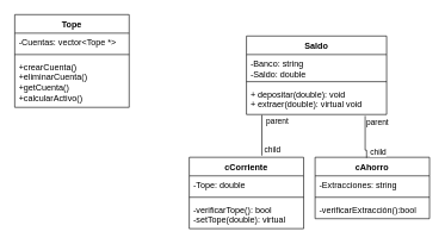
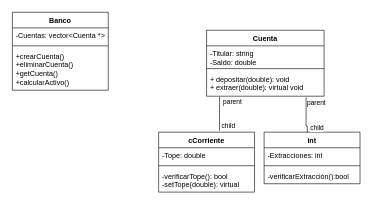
  <mxCell id="0" />
  <mxCell id="1" parent="0" />
- <mxCell id="2" value="Saldo" style="swimlane;fontStyle=1;align=center;verticalAlign=top;childLayout=stackLayout;horizontal=1;startSize=26;horizontalStack=0;resizeParent=1;resizeParentMax=0;resizeLast=0;collapsible=1;marginBottom=0;whiteSpace=wrap;html=1;" vertex="1" parent="1"><mxGeometry x="344" y="50" width="196" height="110" as="geometry" /></mxCell>
- <mxCell id="3" value="-Banco: string&lt;div&gt;-Saldo: double&lt;/div&gt;" style="text;strokeColor=none;fillColor=none;align=left;verticalAlign=top;spacingLeft=4;spacingRight=4;overflow=hidden;rotatable=0;points=[[0,0.5],[1,0.5]];portConstraint=eastwest;whiteSpace=wrap;html=1;" vertex="1" parent="2"><mxGeometry y="26" width="196" height="34" as="geometry" /></mxCell>
+ <mxCell id="2" value="Cuenta" style="swimlane;fontStyle=1;align=center;verticalAlign=top;childLayout=stackLayout;horizontal=1;startSize=26;horizontalStack=0;resizeParent=1;resizeParentMax=0;resizeLast=0;collapsible=1;marginBottom=0;whiteSpace=wrap;html=1;" vertex="1" parent="1"><mxGeometry x="344" y="50" width="196" height="110" as="geometry" /></mxCell>
+ <mxCell id="3" value="-Titular: string&lt;div&gt;-Saldo: double&lt;/div&gt;" style="text;strokeColor=none;fillColor=none;align=left;verticalAlign=top;spacingLeft=4;spacingRight=4;overflow=hidden;rotatable=0;points=[[0,0.5],[1,0.5]];portConstraint=eastwest;whiteSpace=wrap;html=1;" vertex="1" parent="2"><mxGeometry y="26" width="196" height="34" as="geometry" /></mxCell>
  <mxCell id="4" value="" style="line;strokeWidth=1;fillColor=none;align=left;verticalAlign=middle;spacingTop=-1;spacingLeft=3;spacingRight=3;rotatable=0;labelPosition=right;points=[];portConstraint=eastwest;strokeColor=inherit;" vertex="1" parent="2"><mxGeometry y="60" width="196" height="8" as="geometry" /></mxCell>
  <mxCell id="5" value="+ depositar(double): void&lt;div&gt;+ extraer(double): virtual void&lt;/div&gt;" style="text;strokeColor=none;fillColor=none;align=left;verticalAlign=top;spacingLeft=4;spacingRight=4;overflow=hidden;rotatable=0;points=[[0,0.5],[1,0.5]];portConstraint=eastwest;whiteSpace=wrap;html=1;" vertex="1" parent="2"><mxGeometry y="68" width="196" height="42" as="geometry" /></mxCell>
  <mxCell id="6" value="cCorriente" style="swimlane;fontStyle=1;align=center;verticalAlign=top;childLayout=stackLayout;horizontal=1;startSize=26;horizontalStack=0;resizeParent=1;resizeParentMax=0;resizeLast=0;collapsible=1;marginBottom=0;whiteSpace=wrap;html=1;" vertex="1" parent="1"><mxGeometry x="264" y="220" width="160" height="100" as="geometry" /></mxCell>
  <mxCell id="7" value="-Tope: double" style="text;strokeColor=none;fillColor=none;align=left;verticalAlign=top;spacingLeft=4;spacingRight=4;overflow=hidden;rotatable=0;points=[[0,0.5],[1,0.5]];portConstraint=eastwest;whiteSpace=wrap;html=1;" vertex="1" parent="6"><mxGeometry y="26" width="160" height="26" as="geometry" /></mxCell>
  <mxCell id="8" value="" style="line;strokeWidth=1;fillColor=none;align=left;verticalAlign=middle;spacingTop=-1;spacingLeft=3;spacingRight=3;rotatable=0;labelPosition=right;points=[];portConstraint=eastwest;strokeColor=inherit;" vertex="1" parent="6"><mxGeometry y="52" width="160" height="8" as="geometry" /></mxCell>
  <mxCell id="9" value="-verificarTope(): bool&lt;div&gt;-setTope(double): virtual&lt;/div&gt;" style="text;strokeColor=none;fillColor=none;align=left;verticalAlign=top;spacingLeft=4;spacingRight=4;overflow=hidden;rotatable=0;points=[[0,0.5],[1,0.5]];portConstraint=eastwest;whiteSpace=wrap;html=1;" vertex="1" parent="6"><mxGeometry y="60" width="160" height="40" as="geometry" /></mxCell>
- <mxCell id="10" value="Tope" style="swimlane;fontStyle=1;align=center;verticalAlign=top;childLayout=stackLayout;horizontal=1;startSize=26;horizontalStack=0;resizeParent=1;resizeParentMax=0;resizeLast=0;collapsible=1;marginBottom=0;whiteSpace=wrap;html=1;" vertex="1" parent="1"><mxGeometry x="20" y="20" width="160" height="130" as="geometry" /></mxCell>
- <mxCell id="11" value="-Cuentas: vector&amp;lt;Tope *&amp;gt;" style="text;strokeColor=none;fillColor=none;align=left;verticalAlign=top;spacingLeft=4;spacingRight=4;overflow=hidden;rotatable=0;points=[[0,0.5],[1,0.5]];portConstraint=eastwest;whiteSpace=wrap;html=1;" vertex="1" parent="10"><mxGeometry y="26" width="160" height="26" as="geometry" /></mxCell>
+ <mxCell id="10" value="Banco" style="swimlane;fontStyle=1;align=center;verticalAlign=top;childLayout=stackLayout;horizontal=1;startSize=26;horizontalStack=0;resizeParent=1;resizeParentMax=0;resizeLast=0;collapsible=1;marginBottom=0;whiteSpace=wrap;html=1;" vertex="1" parent="1"><mxGeometry x="20" y="20" width="160" height="130" as="geometry" /></mxCell>
+ <mxCell id="11" value="-Cuentas: vector&amp;lt;Cuenta *&amp;gt;" style="text;strokeColor=none;fillColor=none;align=left;verticalAlign=top;spacingLeft=4;spacingRight=4;overflow=hidden;rotatable=0;points=[[0,0.5],[1,0.5]];portConstraint=eastwest;whiteSpace=wrap;html=1;" vertex="1" parent="10"><mxGeometry y="26" width="160" height="26" as="geometry" /></mxCell>
  <mxCell id="12" value="" style="line;strokeWidth=1;fillColor=none;align=left;verticalAlign=middle;spacingTop=-1;spacingLeft=3;spacingRight=3;rotatable=0;labelPosition=right;points=[];portConstraint=eastwest;strokeColor=inherit;" vertex="1" parent="10"><mxGeometry y="52" width="160" height="8" as="geometry" /></mxCell>
  <mxCell id="13" value="+crearCuenta()&lt;div&gt;+eliminarCuenta()&lt;/div&gt;&lt;div&gt;+getCuenta()&lt;/div&gt;&lt;div&gt;+calcularActivo()&lt;/div&gt;" style="text;strokeColor=none;fillColor=none;align=left;verticalAlign=top;spacingLeft=4;spacingRight=4;overflow=hidden;rotatable=0;points=[[0,0.5],[1,0.5]];portConstraint=eastwest;whiteSpace=wrap;html=1;" vertex="1" parent="10"><mxGeometry y="60" width="160" height="70" as="geometry" /></mxCell>
- <mxCell id="14" value="cAhorro" style="swimlane;fontStyle=1;align=center;verticalAlign=top;childLayout=stackLayout;horizontal=1;startSize=26;horizontalStack=0;resizeParent=1;resizeParentMax=0;resizeLast=0;collapsible=1;marginBottom=0;whiteSpace=wrap;html=1;" vertex="1" parent="1"><mxGeometry x="440" y="220" width="160" height="86" as="geometry" /></mxCell>
- <mxCell id="15" value="-Extracciones: string" style="text;strokeColor=none;fillColor=none;align=left;verticalAlign=top;spacingLeft=4;spacingRight=4;overflow=hidden;rotatable=0;points=[[0,0.5],[1,0.5]];portConstraint=eastwest;whiteSpace=wrap;html=1;" vertex="1" parent="14"><mxGeometry y="26" width="160" height="26" as="geometry" /></mxCell>
+ <mxCell id="14" value="int" style="swimlane;fontStyle=1;align=center;verticalAlign=top;childLayout=stackLayout;horizontal=1;startSize=26;horizontalStack=0;resizeParent=1;resizeParentMax=0;resizeLast=0;collapsible=1;marginBottom=0;whiteSpace=wrap;html=1;" vertex="1" parent="1"><mxGeometry x="440" y="220" width="160" height="86" as="geometry" /></mxCell>
+ <mxCell id="15" value="-Extracciones: int" style="text;strokeColor=none;fillColor=none;align=left;verticalAlign=top;spacingLeft=4;spacingRight=4;overflow=hidden;rotatable=0;points=[[0,0.5],[1,0.5]];portConstraint=eastwest;whiteSpace=wrap;html=1;" vertex="1" parent="14"><mxGeometry y="26" width="160" height="26" as="geometry" /></mxCell>
  <mxCell id="16" value="" style="line;strokeWidth=1;fillColor=none;align=left;verticalAlign=middle;spacingTop=-1;spacingLeft=3;spacingRight=3;rotatable=0;labelPosition=right;points=[];portConstraint=eastwest;strokeColor=inherit;" vertex="1" parent="14"><mxGeometry y="52" width="160" height="8" as="geometry" /></mxCell>
  <mxCell id="17" value="-verificarExtracción():bool&amp;nbsp;" style="text;strokeColor=none;fillColor=none;align=left;verticalAlign=top;spacingLeft=4;spacingRight=4;overflow=hidden;rotatable=0;points=[[0,0.5],[1,0.5]];portConstraint=eastwest;whiteSpace=wrap;html=1;" vertex="1" parent="14"><mxGeometry y="60" width="160" height="26" as="geometry" /></mxCell>
  <mxCell id="18" value="" style="endArrow=none;html=1;edgeStyle=orthogonalEdgeStyle;rounded=0;exitX=0.11;exitY=1.019;exitDx=0;exitDy=0;exitPerimeter=0;entryX=0.635;entryY=-0.024;entryDx=0;entryDy=0;entryPerimeter=0;" edge="1" parent="1" source="5" target="6"><mxGeometry relative="1" as="geometry"><mxPoint x="260" y="300" as="sourcePoint" /><mxPoint x="420" y="300" as="targetPoint" /></mxGeometry></mxCell>
  <mxCell id="19" value="parent" style="edgeLabel;resizable=0;html=1;align=left;verticalAlign=bottom;" connectable="0" vertex="1" parent="18"><mxGeometry x="-1" relative="1" as="geometry"><mxPoint x="4" y="17" as="offset" /></mxGeometry></mxCell>
  <mxCell id="20" value="child" style="edgeLabel;resizable=0;html=1;align=right;verticalAlign=bottom;" connectable="0" vertex="1" parent="18"><mxGeometry x="1" relative="1" as="geometry"><mxPoint x="26" as="offset" /></mxGeometry></mxCell>
  <mxCell id="21" value="" style="endArrow=none;html=1;edgeStyle=orthogonalEdgeStyle;rounded=0;entryX=0.45;entryY=0.009;entryDx=0;entryDy=0;entryPerimeter=0;" edge="1" parent="1" target="14"><mxGeometry relative="1" as="geometry"><mxPoint x="510" y="162" as="sourcePoint" /><mxPoint x="420" y="300" as="targetPoint" /><Array as="points"><mxPoint x="510" y="210" /><mxPoint x="512" y="210" /></Array></mxGeometry></mxCell>
  <mxCell id="22" value="parent" style="edgeLabel;resizable=0;html=1;align=left;verticalAlign=bottom;" connectable="0" vertex="1" parent="21"><mxGeometry x="-1" relative="1" as="geometry"><mxPoint y="18" as="offset" /></mxGeometry></mxCell>
  <mxCell id="23" value="child" style="edgeLabel;resizable=0;html=1;align=right;verticalAlign=bottom;" connectable="0" vertex="1" parent="21"><mxGeometry x="1" relative="1" as="geometry"><mxPoint x="28" as="offset" /></mxGeometry></mxCell>
